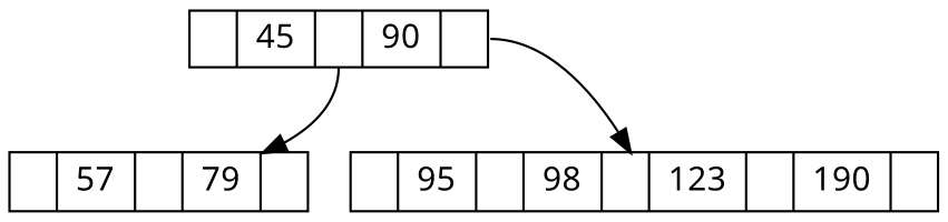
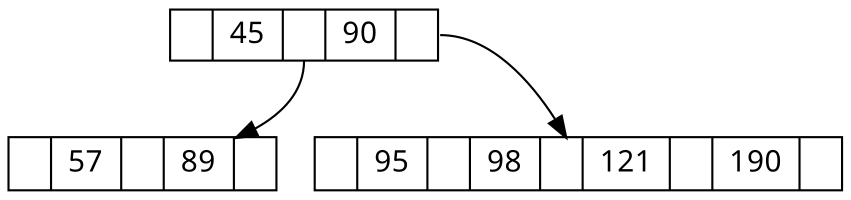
  digraph {
    fontname="Noto Sans"
    node [fontname="Noto Sans" shape=record]
    edge [fontname="Noto Sans"]
    n1 [height=.1 label="<nodo1>|<nodo2>45|<nodo3>|<nodo4>90|<nodo5>"]
-   n2 [height=.1 label="<nodo13>|<nodo14>57|<nodo15>|<nodo16>79|<nodo17>"]
-   n3 [height=.1 label="<nodo19>|<nodo20>95|<nodo21>|<nodo22>98|<nodo23>|<nodo24>123|<nodo25>|<nodo26>190|<nodo27>"]
+   n2 [height=.1 label="<nodo13>|<nodo14>57|<nodo15>|<nodo16>89|<nodo17>"]
+   n3 [height=.1 label="<nodo19>|<nodo20>95|<nodo21>|<nodo22>98|<nodo23>|<nodo24>121|<nodo25>|<nodo26>190|<nodo27>"]
    n1 -> n2 [tailport=nodo3]
    n1 -> n3 [tailport=nodo5]
  }
